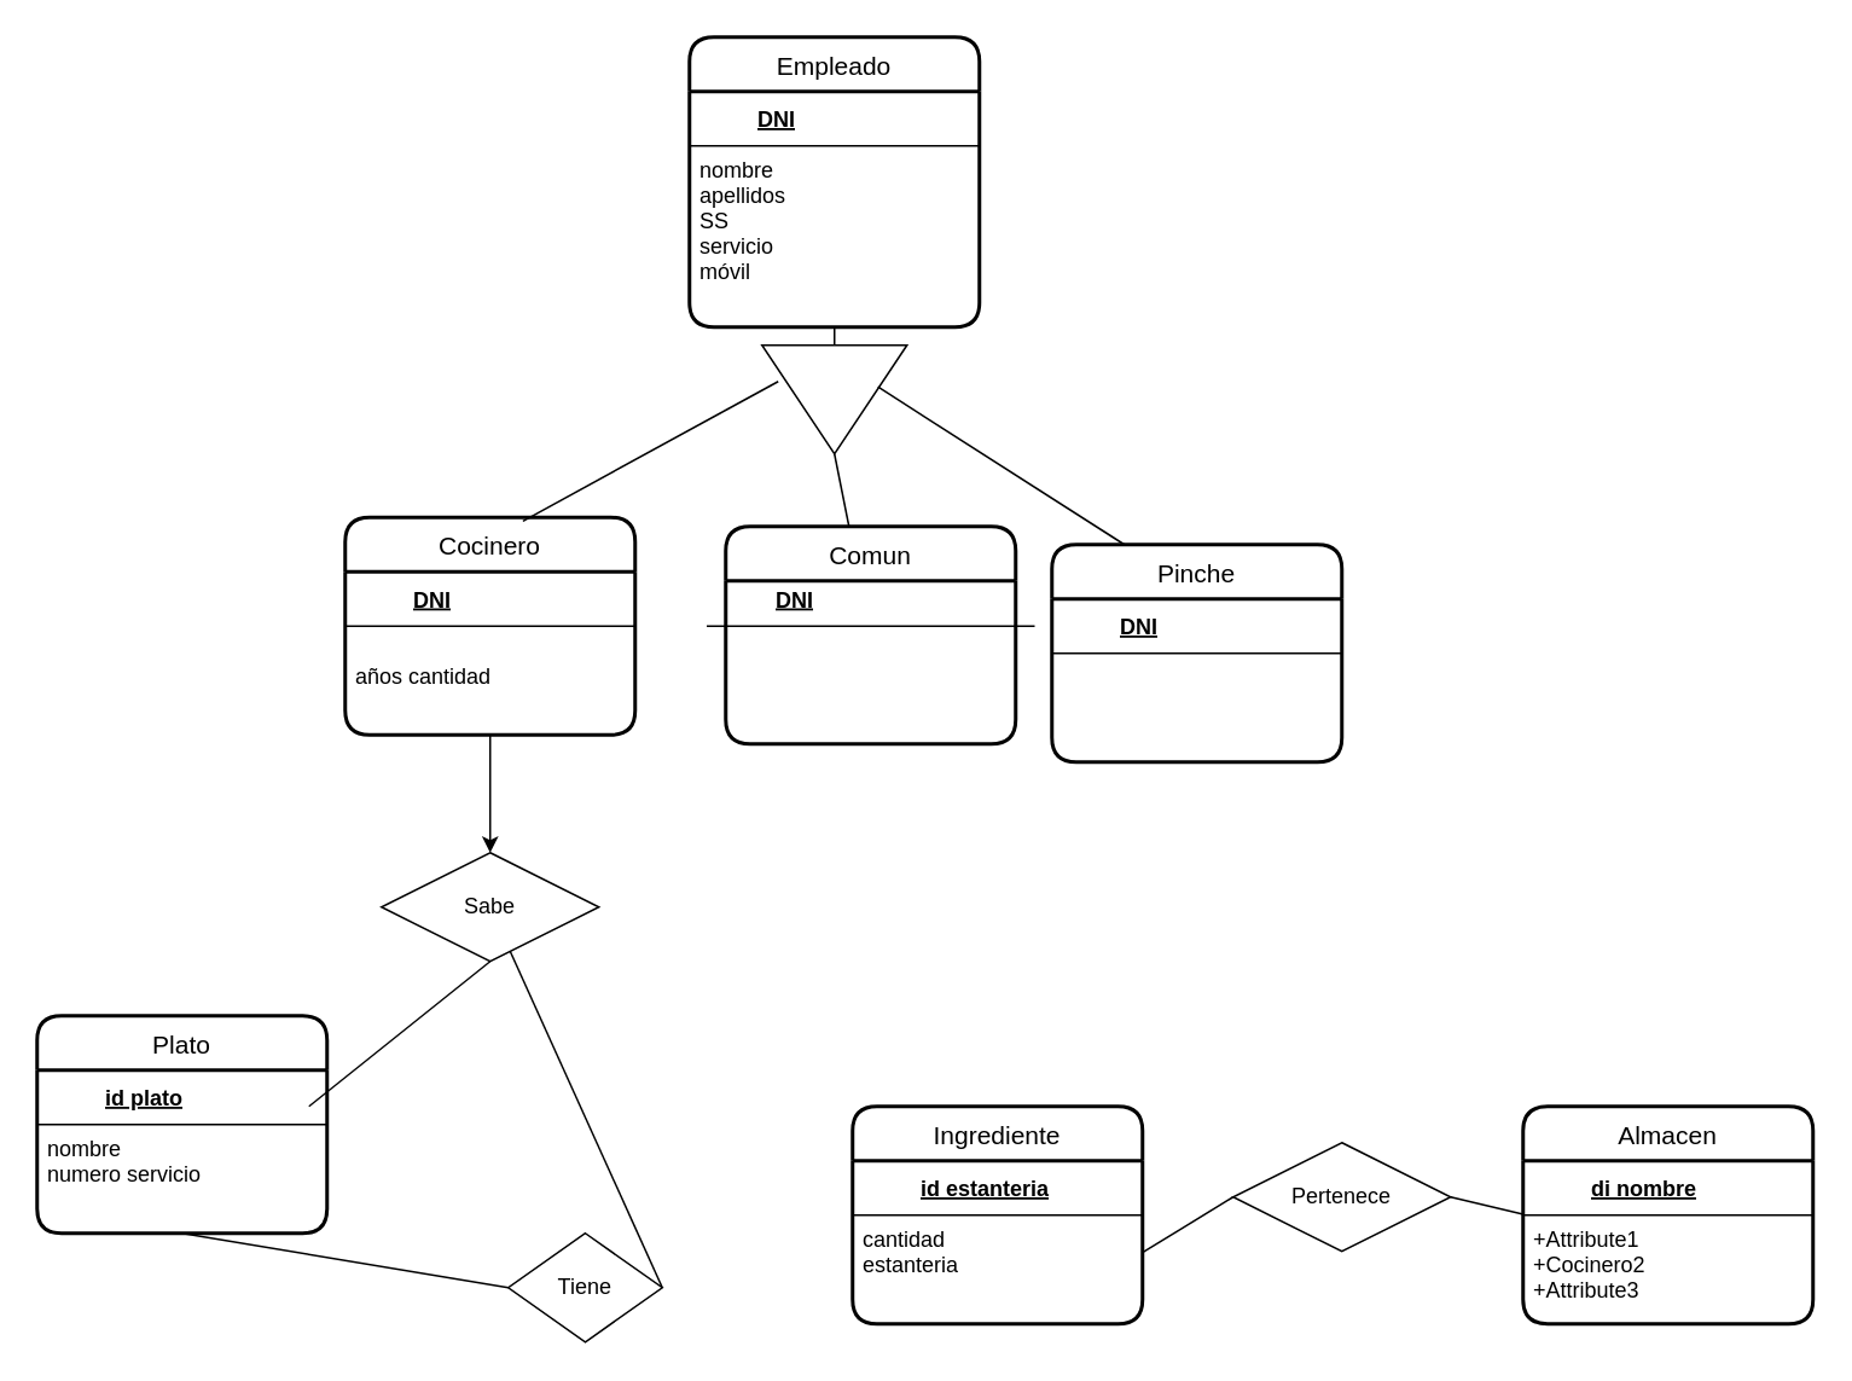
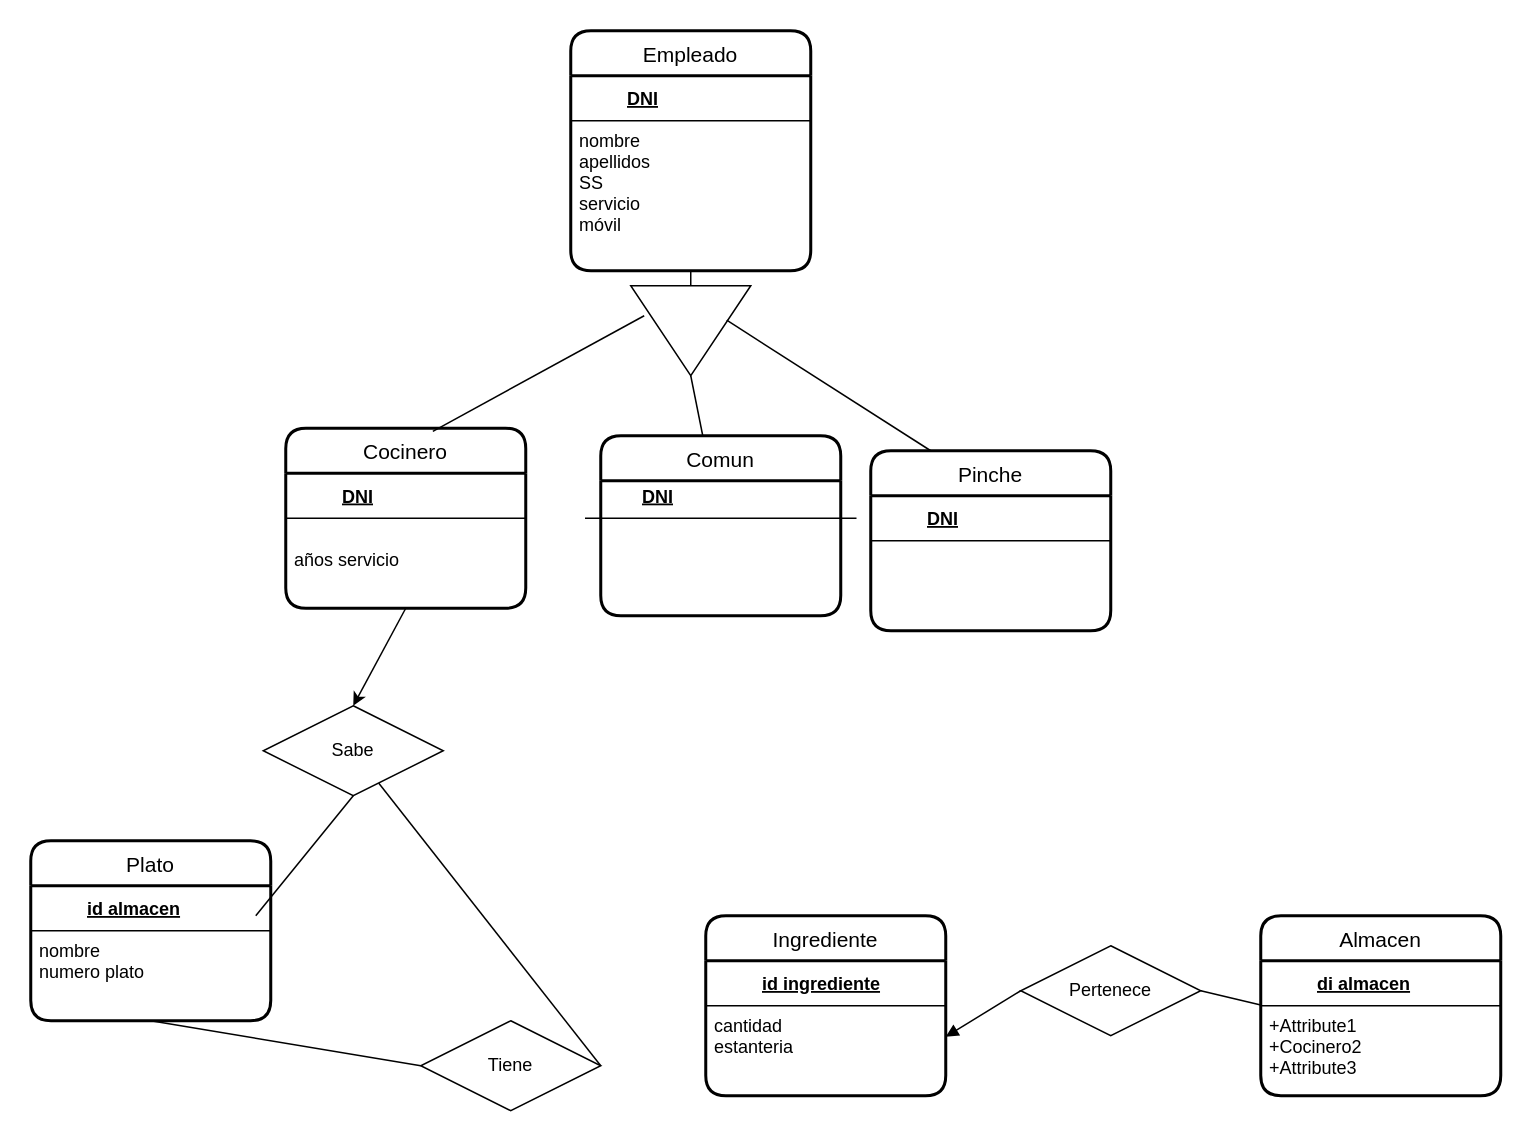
  <mxCell id="0" />
  <mxCell id="1" parent="0" />
  <mxCell id="2" value="Empleado" style="swimlane;childLayout=stackLayout;horizontal=1;startSize=30;horizontalStack=0;rounded=1;fontSize=14;fontStyle=0;strokeWidth=2;resizeParent=0;resizeLast=1;shadow=0;dashed=0;align=center;" vertex="1" parent="1"><mxGeometry x="380" y="20" width="160" height="160" as="geometry" /></mxCell>
  <mxCell id="3" value="" style="shape=table;startSize=0;container=1;collapsible=1;childLayout=tableLayout;fixedRows=1;rowLines=0;fontStyle=0;align=center;resizeLast=1;strokeColor=none;fillColor=none;collapsible=0;" vertex="1" parent="2"><mxGeometry y="30" width="160" height="30" as="geometry" /></mxCell>
  <mxCell id="4" value="" style="shape=tableRow;horizontal=0;startSize=0;swimlaneHead=0;swimlaneBody=0;fillColor=none;collapsible=0;dropTarget=0;points=[[0,0.5],[1,0.5]];portConstraint=eastwest;top=0;left=0;right=0;bottom=1;" vertex="1" parent="3"><mxGeometry width="160" height="30" as="geometry" /></mxCell>
  <mxCell id="5" value="" style="shape=partialRectangle;connectable=0;fillColor=none;top=0;left=0;bottom=0;right=0;fontStyle=1;overflow=hidden;" vertex="1" parent="4"><mxGeometry width="30" height="30" as="geometry"><mxRectangle width="30" height="30" as="alternateBounds" /></mxGeometry></mxCell>
  <mxCell id="6" value="DNI" style="shape=partialRectangle;connectable=0;fillColor=none;top=0;left=0;bottom=0;right=0;align=left;spacingLeft=6;fontStyle=5;overflow=hidden;" vertex="1" parent="4"><mxGeometry x="30" width="130" height="30" as="geometry"><mxRectangle width="130" height="30" as="alternateBounds" /></mxGeometry></mxCell>
  <mxCell id="7" value="nombre&#10;apellidos&#10;SS&#10;servicio&#10;móvil" style="align=left;strokeColor=none;fillColor=none;spacingLeft=4;fontSize=12;verticalAlign=top;resizable=0;rotatable=0;part=1;" vertex="1" parent="2"><mxGeometry y="60" width="160" height="100" as="geometry" /></mxCell>
  <mxCell id="8" value="Pinche" style="swimlane;childLayout=stackLayout;horizontal=1;startSize=30;horizontalStack=0;rounded=1;fontSize=14;fontStyle=0;strokeWidth=2;resizeParent=0;resizeLast=1;shadow=0;dashed=0;align=center;" vertex="1" parent="1"><mxGeometry x="580" y="300" width="160" height="120" as="geometry" /></mxCell>
  <mxCell id="9" value="" style="shape=table;startSize=0;container=1;collapsible=1;childLayout=tableLayout;fixedRows=1;rowLines=0;fontStyle=0;align=center;resizeLast=1;strokeColor=none;fillColor=none;collapsible=0;" vertex="1" parent="8"><mxGeometry y="30" width="160" height="90" as="geometry" /></mxCell>
  <mxCell id="10" value="" style="shape=tableRow;horizontal=0;startSize=0;swimlaneHead=0;swimlaneBody=0;fillColor=none;collapsible=0;dropTarget=0;points=[[0,0.5],[1,0.5]];portConstraint=eastwest;top=0;left=0;right=0;bottom=1;" vertex="1" parent="9"><mxGeometry width="160" height="30" as="geometry" /></mxCell>
  <mxCell id="11" value="" style="shape=partialRectangle;connectable=0;fillColor=none;top=0;left=0;bottom=0;right=0;fontStyle=1;overflow=hidden;" vertex="1" parent="10"><mxGeometry width="30" height="30" as="geometry"><mxRectangle width="30" height="30" as="alternateBounds" /></mxGeometry></mxCell>
  <mxCell id="12" value="DNI" style="shape=partialRectangle;connectable=0;fillColor=none;top=0;left=0;bottom=0;right=0;align=left;spacingLeft=6;fontStyle=5;overflow=hidden;" vertex="1" parent="10"><mxGeometry x="30" width="130" height="30" as="geometry"><mxRectangle width="130" height="30" as="alternateBounds" /></mxGeometry></mxCell>
  <mxCell id="13" value="Cocinero" style="swimlane;childLayout=stackLayout;horizontal=1;startSize=30;horizontalStack=0;rounded=1;fontSize=14;fontStyle=0;strokeWidth=2;resizeParent=0;resizeLast=1;shadow=0;dashed=0;align=center;" vertex="1" parent="1"><mxGeometry x="190" y="285" width="160" height="120" as="geometry" /></mxCell>
  <mxCell id="14" value="" style="shape=table;startSize=0;container=1;collapsible=1;childLayout=tableLayout;fixedRows=1;rowLines=0;fontStyle=0;align=center;resizeLast=1;strokeColor=none;fillColor=none;collapsible=0;" vertex="1" parent="13"><mxGeometry y="30" width="160" height="30" as="geometry" /></mxCell>
  <mxCell id="15" value="" style="shape=tableRow;horizontal=0;startSize=0;swimlaneHead=0;swimlaneBody=0;fillColor=none;collapsible=0;dropTarget=0;points=[[0,0.5],[1,0.5]];portConstraint=eastwest;top=0;left=0;right=0;bottom=1;" vertex="1" parent="14"><mxGeometry width="160" height="30" as="geometry" /></mxCell>
  <mxCell id="16" value="" style="shape=partialRectangle;connectable=0;fillColor=none;top=0;left=0;bottom=0;right=0;fontStyle=1;overflow=hidden;" vertex="1" parent="15"><mxGeometry width="30" height="30" as="geometry"><mxRectangle width="30" height="30" as="alternateBounds" /></mxGeometry></mxCell>
  <mxCell id="17" value="DNI" style="shape=partialRectangle;connectable=0;fillColor=none;top=0;left=0;bottom=0;right=0;align=left;spacingLeft=6;fontStyle=5;overflow=hidden;" vertex="1" parent="15"><mxGeometry x="30" width="130" height="30" as="geometry"><mxRectangle width="130" height="30" as="alternateBounds" /></mxGeometry></mxCell>
- <mxCell id="18" value="&#10;años cantidad" style="align=left;strokeColor=none;fillColor=none;spacingLeft=4;fontSize=12;verticalAlign=top;resizable=0;rotatable=0;part=1;" vertex="1" parent="13"><mxGeometry y="60" width="160" height="60" as="geometry" /></mxCell>
+ <mxCell id="18" value="&#10;años servicio" style="align=left;strokeColor=none;fillColor=none;spacingLeft=4;fontSize=12;verticalAlign=top;resizable=0;rotatable=0;part=1;" vertex="1" parent="13"><mxGeometry y="60" width="160" height="60" as="geometry" /></mxCell>
  <mxCell id="19" value="Comun" style="swimlane;childLayout=stackLayout;horizontal=1;startSize=30;horizontalStack=0;rounded=1;fontSize=14;fontStyle=0;strokeWidth=2;resizeParent=0;resizeLast=1;shadow=0;dashed=0;align=center;" vertex="1" parent="1"><mxGeometry x="400" y="290" width="160" height="120" as="geometry" /></mxCell>
  <mxCell id="20" value="Plato" style="swimlane;childLayout=stackLayout;horizontal=1;startSize=30;horizontalStack=0;rounded=1;fontSize=14;fontStyle=0;strokeWidth=2;resizeParent=0;resizeLast=1;shadow=0;dashed=0;align=center;" vertex="1" parent="1"><mxGeometry x="20" y="560" width="160" height="120" as="geometry" /></mxCell>
  <mxCell id="21" value="" style="endArrow=none;html=1;rounded=0;entryX=0.5;entryY=1;entryDx=0;entryDy=0;" edge="1" parent="20" target="50"><mxGeometry relative="1" as="geometry"><mxPoint x="150" y="50" as="sourcePoint" /><mxPoint x="310" y="50" as="targetPoint" /></mxGeometry></mxCell>
  <mxCell id="22" value="" style="shape=table;startSize=0;container=1;collapsible=1;childLayout=tableLayout;fixedRows=1;rowLines=0;fontStyle=0;align=center;resizeLast=1;strokeColor=none;fillColor=none;collapsible=0;" vertex="1" parent="20"><mxGeometry y="30" width="160" height="30" as="geometry" /></mxCell>
  <mxCell id="23" value="" style="shape=tableRow;horizontal=0;startSize=0;swimlaneHead=0;swimlaneBody=0;fillColor=none;collapsible=0;dropTarget=0;points=[[0,0.5],[1,0.5]];portConstraint=eastwest;top=0;left=0;right=0;bottom=1;" vertex="1" parent="22"><mxGeometry width="160" height="30" as="geometry" /></mxCell>
  <mxCell id="24" value="" style="shape=partialRectangle;connectable=0;fillColor=none;top=0;left=0;bottom=0;right=0;fontStyle=1;overflow=hidden;" vertex="1" parent="23"><mxGeometry width="30" height="30" as="geometry"><mxRectangle width="30" height="30" as="alternateBounds" /></mxGeometry></mxCell>
- <mxCell id="25" value="id plato" style="shape=partialRectangle;connectable=0;fillColor=none;top=0;left=0;bottom=0;right=0;align=left;spacingLeft=6;fontStyle=5;overflow=hidden;" vertex="1" parent="23"><mxGeometry x="30" width="130" height="30" as="geometry"><mxRectangle width="130" height="30" as="alternateBounds" /></mxGeometry></mxCell>
- <mxCell id="26" value="nombre&#10;numero servicio" style="align=left;strokeColor=none;fillColor=none;spacingLeft=4;fontSize=12;verticalAlign=top;resizable=0;rotatable=0;part=1;" vertex="1" parent="20"><mxGeometry y="60" width="160" height="60" as="geometry" /></mxCell>
+ <mxCell id="25" value="id almacen" style="shape=partialRectangle;connectable=0;fillColor=none;top=0;left=0;bottom=0;right=0;align=left;spacingLeft=6;fontStyle=5;overflow=hidden;" vertex="1" parent="23"><mxGeometry x="30" width="130" height="30" as="geometry"><mxRectangle width="130" height="30" as="alternateBounds" /></mxGeometry></mxCell>
+ <mxCell id="26" value="nombre&#10;numero plato" style="align=left;strokeColor=none;fillColor=none;spacingLeft=4;fontSize=12;verticalAlign=top;resizable=0;rotatable=0;part=1;" vertex="1" parent="20"><mxGeometry y="60" width="160" height="60" as="geometry" /></mxCell>
  <mxCell id="27" value="Ingrediente" style="swimlane;childLayout=stackLayout;horizontal=1;startSize=30;horizontalStack=0;rounded=1;fontSize=14;fontStyle=0;strokeWidth=2;resizeParent=0;resizeLast=1;shadow=0;dashed=0;align=center;" vertex="1" parent="1"><mxGeometry x="470" y="610" width="160" height="120" as="geometry" /></mxCell>
  <mxCell id="28" value="" style="shape=table;startSize=0;container=1;collapsible=1;childLayout=tableLayout;fixedRows=1;rowLines=0;fontStyle=0;align=center;resizeLast=1;strokeColor=none;fillColor=none;collapsible=0;" vertex="1" parent="27"><mxGeometry y="30" width="160" height="30" as="geometry" /></mxCell>
  <mxCell id="29" value="" style="shape=tableRow;horizontal=0;startSize=0;swimlaneHead=0;swimlaneBody=0;fillColor=none;collapsible=0;dropTarget=0;points=[[0,0.5],[1,0.5]];portConstraint=eastwest;top=0;left=0;right=0;bottom=1;" vertex="1" parent="28"><mxGeometry width="160" height="30" as="geometry" /></mxCell>
  <mxCell id="30" value="" style="shape=partialRectangle;connectable=0;fillColor=none;top=0;left=0;bottom=0;right=0;fontStyle=1;overflow=hidden;" vertex="1" parent="29"><mxGeometry width="30" height="30" as="geometry"><mxRectangle width="30" height="30" as="alternateBounds" /></mxGeometry></mxCell>
- <mxCell id="31" value="id estanteria" style="shape=partialRectangle;connectable=0;fillColor=none;top=0;left=0;bottom=0;right=0;align=left;spacingLeft=6;fontStyle=5;overflow=hidden;" vertex="1" parent="29"><mxGeometry x="30" width="130" height="30" as="geometry"><mxRectangle width="130" height="30" as="alternateBounds" /></mxGeometry></mxCell>
+ <mxCell id="31" value="id ingrediente" style="shape=partialRectangle;connectable=0;fillColor=none;top=0;left=0;bottom=0;right=0;align=left;spacingLeft=6;fontStyle=5;overflow=hidden;" vertex="1" parent="29"><mxGeometry x="30" width="130" height="30" as="geometry"><mxRectangle width="130" height="30" as="alternateBounds" /></mxGeometry></mxCell>
  <mxCell id="32" value="cantidad &#10;estanteria" style="align=left;strokeColor=none;fillColor=none;spacingLeft=4;fontSize=12;verticalAlign=top;resizable=0;rotatable=0;part=1;" vertex="1" parent="27"><mxGeometry y="60" width="160" height="60" as="geometry" /></mxCell>
  <mxCell id="33" value="Almacen" style="swimlane;childLayout=stackLayout;horizontal=1;startSize=30;horizontalStack=0;rounded=1;fontSize=14;fontStyle=0;strokeWidth=2;resizeParent=0;resizeLast=1;shadow=0;dashed=0;align=center;" vertex="1" parent="1"><mxGeometry x="840" y="610" width="160" height="120" as="geometry" /></mxCell>
  <mxCell id="34" value="" style="shape=table;startSize=0;container=1;collapsible=1;childLayout=tableLayout;fixedRows=1;rowLines=0;fontStyle=0;align=center;resizeLast=1;strokeColor=none;fillColor=none;collapsible=0;" vertex="1" parent="33"><mxGeometry y="30" width="160" height="30" as="geometry" /></mxCell>
  <mxCell id="35" value="" style="shape=tableRow;horizontal=0;startSize=0;swimlaneHead=0;swimlaneBody=0;fillColor=none;collapsible=0;dropTarget=0;points=[[0,0.5],[1,0.5]];portConstraint=eastwest;top=0;left=0;right=0;bottom=1;" vertex="1" parent="34"><mxGeometry width="160" height="30" as="geometry" /></mxCell>
  <mxCell id="36" value="" style="shape=partialRectangle;connectable=0;fillColor=none;top=0;left=0;bottom=0;right=0;fontStyle=1;overflow=hidden;" vertex="1" parent="35"><mxGeometry width="30" height="30" as="geometry"><mxRectangle width="30" height="30" as="alternateBounds" /></mxGeometry></mxCell>
- <mxCell id="37" value="di nombre" style="shape=partialRectangle;connectable=0;fillColor=none;top=0;left=0;bottom=0;right=0;align=left;spacingLeft=6;fontStyle=5;overflow=hidden;" vertex="1" parent="35"><mxGeometry x="30" width="130" height="30" as="geometry"><mxRectangle width="130" height="30" as="alternateBounds" /></mxGeometry></mxCell>
+ <mxCell id="37" value="di almacen" style="shape=partialRectangle;connectable=0;fillColor=none;top=0;left=0;bottom=0;right=0;align=left;spacingLeft=6;fontStyle=5;overflow=hidden;" vertex="1" parent="35"><mxGeometry x="30" width="130" height="30" as="geometry"><mxRectangle width="130" height="30" as="alternateBounds" /></mxGeometry></mxCell>
  <mxCell id="38" value="+Attribute1&#10;+Cocinero2&#10;+Attribute3" style="align=left;strokeColor=none;fillColor=none;spacingLeft=4;fontSize=12;verticalAlign=top;resizable=0;rotatable=0;part=1;" vertex="1" parent="33"><mxGeometry y="60" width="160" height="60" as="geometry" /></mxCell>
- <mxCell id="39" value="Tiene" style="shape=rhombus;perimeter=rhombusPerimeter;whiteSpace=wrap;html=1;align=center;" vertex="1" parent="1"><mxGeometry x="280" y="680" width="85" height="60" as="geometry" /></mxCell>
+ <mxCell id="39" value="Tiene" style="shape=rhombus;perimeter=rhombusPerimeter;whiteSpace=wrap;html=1;align=center;" vertex="1" parent="1"><mxGeometry x="280" y="680" width="120" height="60" as="geometry" /></mxCell>
  <mxCell id="40" value="" style="endArrow=none;html=1;rounded=0;exitX=0;exitY=0.5;exitDx=0;exitDy=0;entryX=0.5;entryY=1;entryDx=0;entryDy=0;" edge="1" parent="1" source="39" target="26"><mxGeometry relative="1" as="geometry"><mxPoint x="440" y="460" as="sourcePoint" /><mxPoint x="600" y="460" as="targetPoint" /></mxGeometry></mxCell>
  <mxCell id="41" value="" style="endArrow=none;html=1;rounded=0;exitX=1;exitY=0.5;exitDx=0;exitDy=0;" edge="1" parent="1" source="39" target="50"><mxGeometry relative="1" as="geometry"><mxPoint x="440" y="460" as="sourcePoint" /><mxPoint x="600" y="460" as="targetPoint" /></mxGeometry></mxCell>
  <mxCell id="42" value="Pertenece" style="shape=rhombus;perimeter=rhombusPerimeter;whiteSpace=wrap;html=1;align=center;" vertex="1" parent="1"><mxGeometry x="680" y="630" width="120" height="60" as="geometry" /></mxCell>
- <mxCell id="43" value="" style="endArrow=none;html=1;rounded=0;exitX=0;exitY=0.5;exitDx=0;exitDy=0;entryX=1;entryY=0.344;entryDx=0;entryDy=0;entryPerimeter=0;" edge="1" parent="1" source="42" target="32"><mxGeometry relative="1" as="geometry"><mxPoint x="440" y="460" as="sourcePoint" /><mxPoint x="600" y="460" as="targetPoint" /></mxGeometry></mxCell>
+ <mxCell id="43" value="" style="endArrow=block;html=1;rounded=0;exitX=0;exitY=0.5;exitDx=0;exitDy=0;entryX=1;entryY=0.344;entryDx=0;entryDy=0;entryPerimeter=0;" edge="1" parent="1" source="42" target="32"><mxGeometry relative="1" as="geometry"><mxPoint x="440" y="460" as="sourcePoint" /><mxPoint x="600" y="460" as="targetPoint" /></mxGeometry></mxCell>
  <mxCell id="44" value="" style="endArrow=none;html=1;rounded=0;exitX=1;exitY=0.5;exitDx=0;exitDy=0;" edge="1" parent="1" source="42"><mxGeometry relative="1" as="geometry"><mxPoint x="680" y="669.5" as="sourcePoint" /><mxPoint x="840" y="669.5" as="targetPoint" /></mxGeometry></mxCell>
  <mxCell id="45" value="" style="triangle;whiteSpace=wrap;html=1;rotation=90;" vertex="1" parent="1"><mxGeometry x="430" y="180" width="60" height="80" as="geometry" /></mxCell>
  <mxCell id="46" value="" style="endArrow=none;html=1;rounded=0;exitX=0.383;exitY=0.2;exitDx=0;exitDy=0;exitPerimeter=0;entryX=0.25;entryY=0;entryDx=0;entryDy=0;" edge="1" parent="1" source="45" target="8"><mxGeometry relative="1" as="geometry"><mxPoint x="440" y="460" as="sourcePoint" /><mxPoint x="600" y="460" as="targetPoint" /></mxGeometry></mxCell>
  <mxCell id="47" value="" style="endArrow=none;html=1;rounded=0;exitX=1;exitY=0.5;exitDx=0;exitDy=0;" edge="1" parent="1" source="45" target="19"><mxGeometry relative="1" as="geometry"><mxPoint x="440" y="460" as="sourcePoint" /><mxPoint x="600" y="460" as="targetPoint" /></mxGeometry></mxCell>
  <mxCell id="48" value="" style="endArrow=none;html=1;rounded=0;exitX=0.333;exitY=0.888;exitDx=0;exitDy=0;exitPerimeter=0;entryX=0.613;entryY=0.017;entryDx=0;entryDy=0;entryPerimeter=0;" edge="1" parent="1" source="45" target="13"><mxGeometry relative="1" as="geometry"><mxPoint x="440" y="460" as="sourcePoint" /><mxPoint x="600" y="460" as="targetPoint" /></mxGeometry></mxCell>
  <mxCell id="49" value="" style="endArrow=none;html=1;rounded=0;exitX=0.5;exitY=1;exitDx=0;exitDy=0;" edge="1" parent="1" source="7" target="45"><mxGeometry relative="1" as="geometry"><mxPoint x="440" y="460" as="sourcePoint" /><mxPoint x="600" y="460" as="targetPoint" /></mxGeometry></mxCell>
- <mxCell id="50" value="Sabe" style="shape=rhombus;perimeter=rhombusPerimeter;whiteSpace=wrap;html=1;align=center;" vertex="1" parent="1"><mxGeometry x="210" y="470" width="120" height="60" as="geometry" /></mxCell>
+ <mxCell id="50" value="Sabe" style="shape=rhombus;perimeter=rhombusPerimeter;whiteSpace=wrap;html=1;align=center;" vertex="1" parent="1"><mxGeometry x="175" y="470" width="120" height="60" as="geometry" /></mxCell>
  <mxCell id="51" value="" style="endArrow=classic;html=1;rounded=0;exitX=0.5;exitY=1;exitDx=0;exitDy=0;entryX=0.5;entryY=0;entryDx=0;entryDy=0;" edge="1" parent="1" source="18" target="50"><mxGeometry relative="1" as="geometry"><mxPoint x="440" y="460" as="sourcePoint" /><mxPoint x="600" y="460" as="targetPoint" /></mxGeometry></mxCell>
  <mxCell id="52" value="" style="shape=table;startSize=0;container=1;collapsible=1;childLayout=tableLayout;fixedRows=1;rowLines=0;fontStyle=0;align=center;resizeLast=1;strokeColor=none;fillColor=none;collapsible=0;" vertex="1" parent="1"><mxGeometry x="390" y="315" width="180" height="30" as="geometry" /></mxCell>
  <mxCell id="53" value="" style="shape=tableRow;horizontal=0;startSize=0;swimlaneHead=0;swimlaneBody=0;fillColor=none;collapsible=0;dropTarget=0;points=[[0,0.5],[1,0.5]];portConstraint=eastwest;top=0;left=0;right=0;bottom=1;" vertex="1" parent="52"><mxGeometry width="180" height="30" as="geometry" /></mxCell>
  <mxCell id="54" value="" style="shape=partialRectangle;connectable=0;fillColor=none;top=0;left=0;bottom=0;right=0;fontStyle=1;overflow=hidden;" vertex="1" parent="53"><mxGeometry width="30" height="30" as="geometry"><mxRectangle width="30" height="30" as="alternateBounds" /></mxGeometry></mxCell>
  <mxCell id="55" value="DNI" style="shape=partialRectangle;connectable=0;fillColor=none;top=0;left=0;bottom=0;right=0;align=left;spacingLeft=6;fontStyle=5;overflow=hidden;" vertex="1" parent="53"><mxGeometry x="30" width="150" height="30" as="geometry"><mxRectangle width="150" height="30" as="alternateBounds" /></mxGeometry></mxCell>
